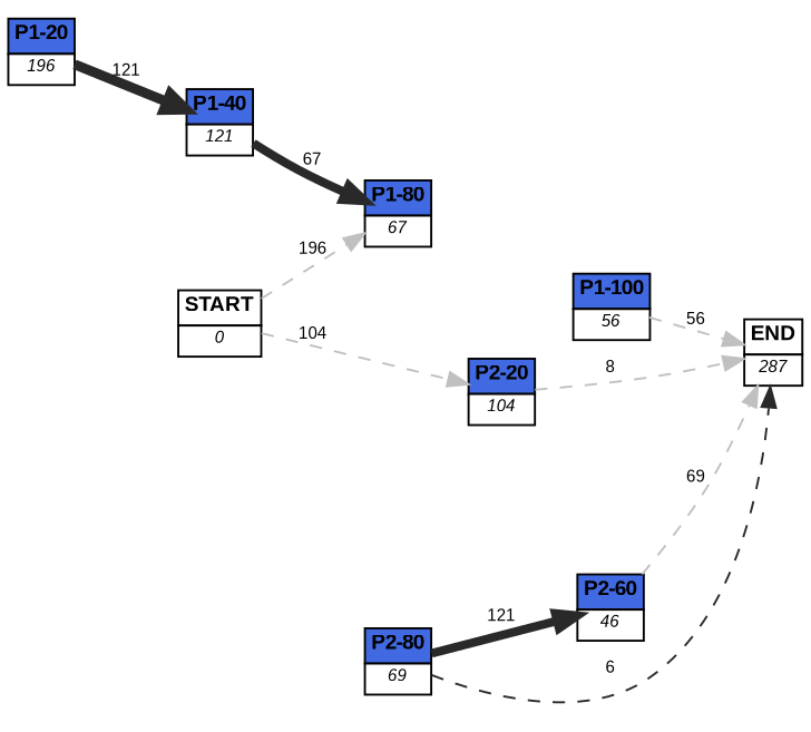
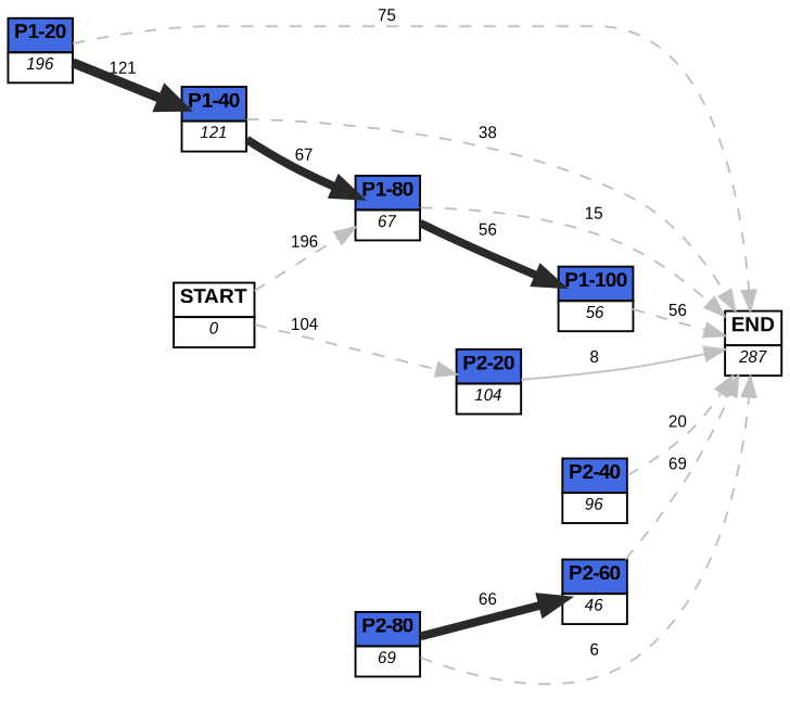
  digraph {
    rankdir=LR
    node [shape=plain]
    edge [color=grey fontname=Arial fontsize=8 labelfloat=false style=dashed]
    n1 [label=<<table border="0" cellborder="1" cellspacing="0"><tr><td bgcolor="royalblue"><FONT face="Arial" POINT-SIZE="10"><b>P1-20</b></FONT></td></tr><tr><td bgcolor="white"><FONT face="Arial" POINT-SIZE="8"><i>196</i></FONT></td></tr></table>>]
    n2 [label=<<table border="0" cellborder="1" cellspacing="0"><tr><td bgcolor="royalblue"><FONT face="Arial" POINT-SIZE="10"><b>P1-40</b></FONT></td></tr><tr><td bgcolor="white"><FONT face="Arial" POINT-SIZE="8"><i>121</i></FONT></td></tr></table>>]
    n3 [label=<<table border="0" cellborder="1" cellspacing="0"><tr><td bgcolor="white"><FONT face="Arial" POINT-SIZE="10"><b>END</b></FONT></td></tr><tr><td bgcolor="white"><FONT face="Arial" POINT-SIZE="8"><i>287</i></FONT></td></tr></table>>]
    n4 [label=<<table border="0" cellborder="1" cellspacing="0"><tr><td bgcolor="royalblue"><FONT face="Arial" POINT-SIZE="10"><b>P1-80</b></FONT></td></tr><tr><td bgcolor="white"><FONT face="Arial" POINT-SIZE="8"><i>67</i></FONT></td></tr></table>>]
    n5 [label=<<table border="0" cellborder="1" cellspacing="0"><tr><td bgcolor="royalblue"><FONT face="Arial" POINT-SIZE="10"><b>P1-100</b></FONT></td></tr><tr><td bgcolor="white"><FONT face="Arial" POINT-SIZE="8"><i>56</i></FONT></td></tr></table>>]
    n6 [label=<<table border="0" cellborder="1" cellspacing="0"><tr><td bgcolor="royalblue"><FONT face="Arial" POINT-SIZE="10"><b>P2-20</b></FONT></td></tr><tr><td bgcolor="white"><FONT face="Arial" POINT-SIZE="8"><i>104</i></FONT></td></tr></table>>]
+   n7 [label=<<table border="0" cellborder="1" cellspacing="0"><tr><td bgcolor="royalblue"><FONT face="Arial" POINT-SIZE="10"><b>P2-40</b></FONT></td></tr><tr><td bgcolor="white"><FONT face="Arial" POINT-SIZE="8"><i>96</i></FONT></td></tr></table>>]
    n8 [label=<<table border="0" cellborder="1" cellspacing="0"><tr><td bgcolor="royalblue"><FONT face="Arial" POINT-SIZE="10"><b>P2-80</b></FONT></td></tr><tr><td bgcolor="white"><FONT face="Arial" POINT-SIZE="8"><i>69</i></FONT></td></tr></table>>]
    n9 [label=<<table border="0" cellborder="1" cellspacing="0"><tr><td bgcolor="royalblue"><FONT face="Arial" POINT-SIZE="10"><b>P2-60</b></FONT></td></tr><tr><td bgcolor="white"><FONT face="Arial" POINT-SIZE="8"><i>46</i></FONT></td></tr></table>>]
    n10 [label=<<table border="0" cellborder="1" cellspacing="0"><tr><td bgcolor="white"><FONT face="Arial" POINT-SIZE="10"><b>START</b></FONT></td></tr><tr><td bgcolor="white"><FONT face="Arial" POINT-SIZE="8"><i>0</i></FONT></td></tr></table>>]
    n1 -> n2 [color=grey16 label=121 penwidth=4.795790545596741 style=""]
+   n1 -> n3 [label=75]
+   n2 -> n3 [label=38]
    n2 -> n4 [color=grey16 label=67 penwidth=4.204692619390966 style=""]
+   n4 -> n3 [label=15]
+   n4 -> n5 [color=grey16 label=56 penwidth=4.02535169073515 style=""]
    n5 -> n3 [label=56]
-   n6 -> n3 [label=8]
-   n8 -> n3 [color=grey16 label=6]
-   n8 -> n9 [color=grey16 label=121 penwidth=4.189654742026425 style=""]
+   n6 -> n3 [label=8 style=solid]
+   n7 -> n3 [label=20]
+   n8 -> n3 [label=6]
+   n8 -> n9 [color=grey16 label=66 penwidth=4.189654742026425 style=""]
    n9 -> n3 [label=69]
    n10 -> n4 [label=196]
    n10 -> n6 [label=104]
  }
